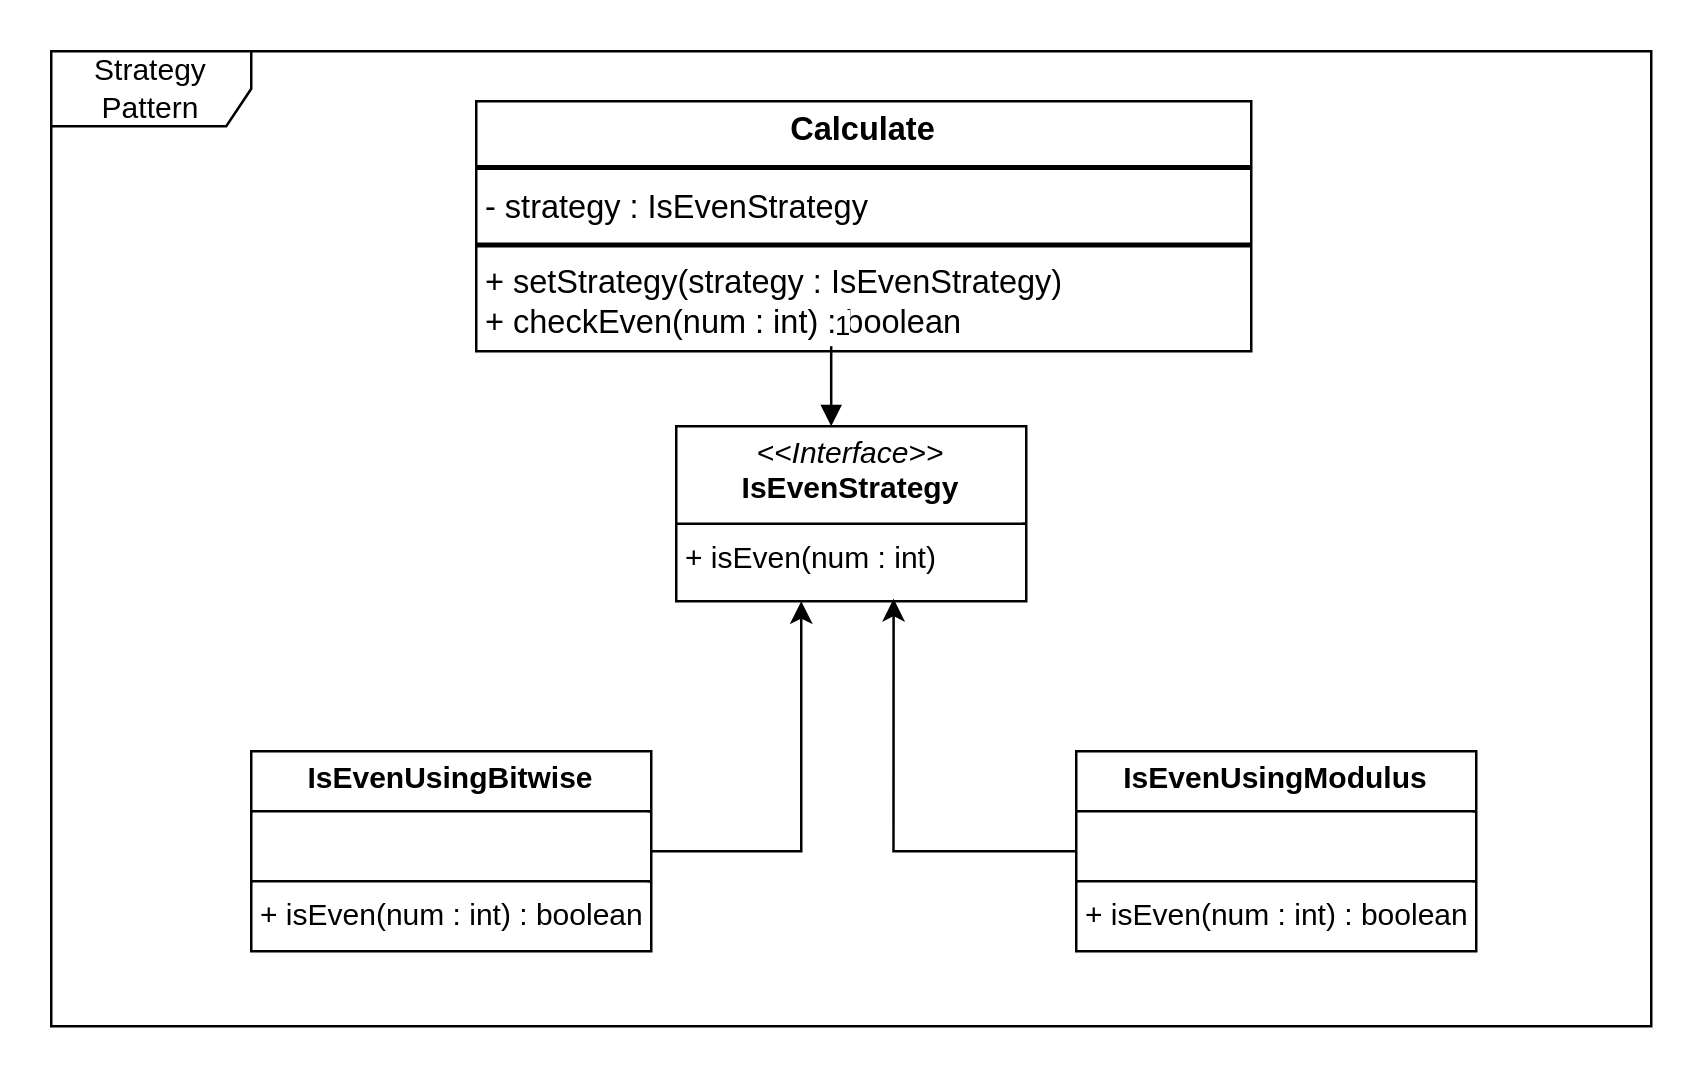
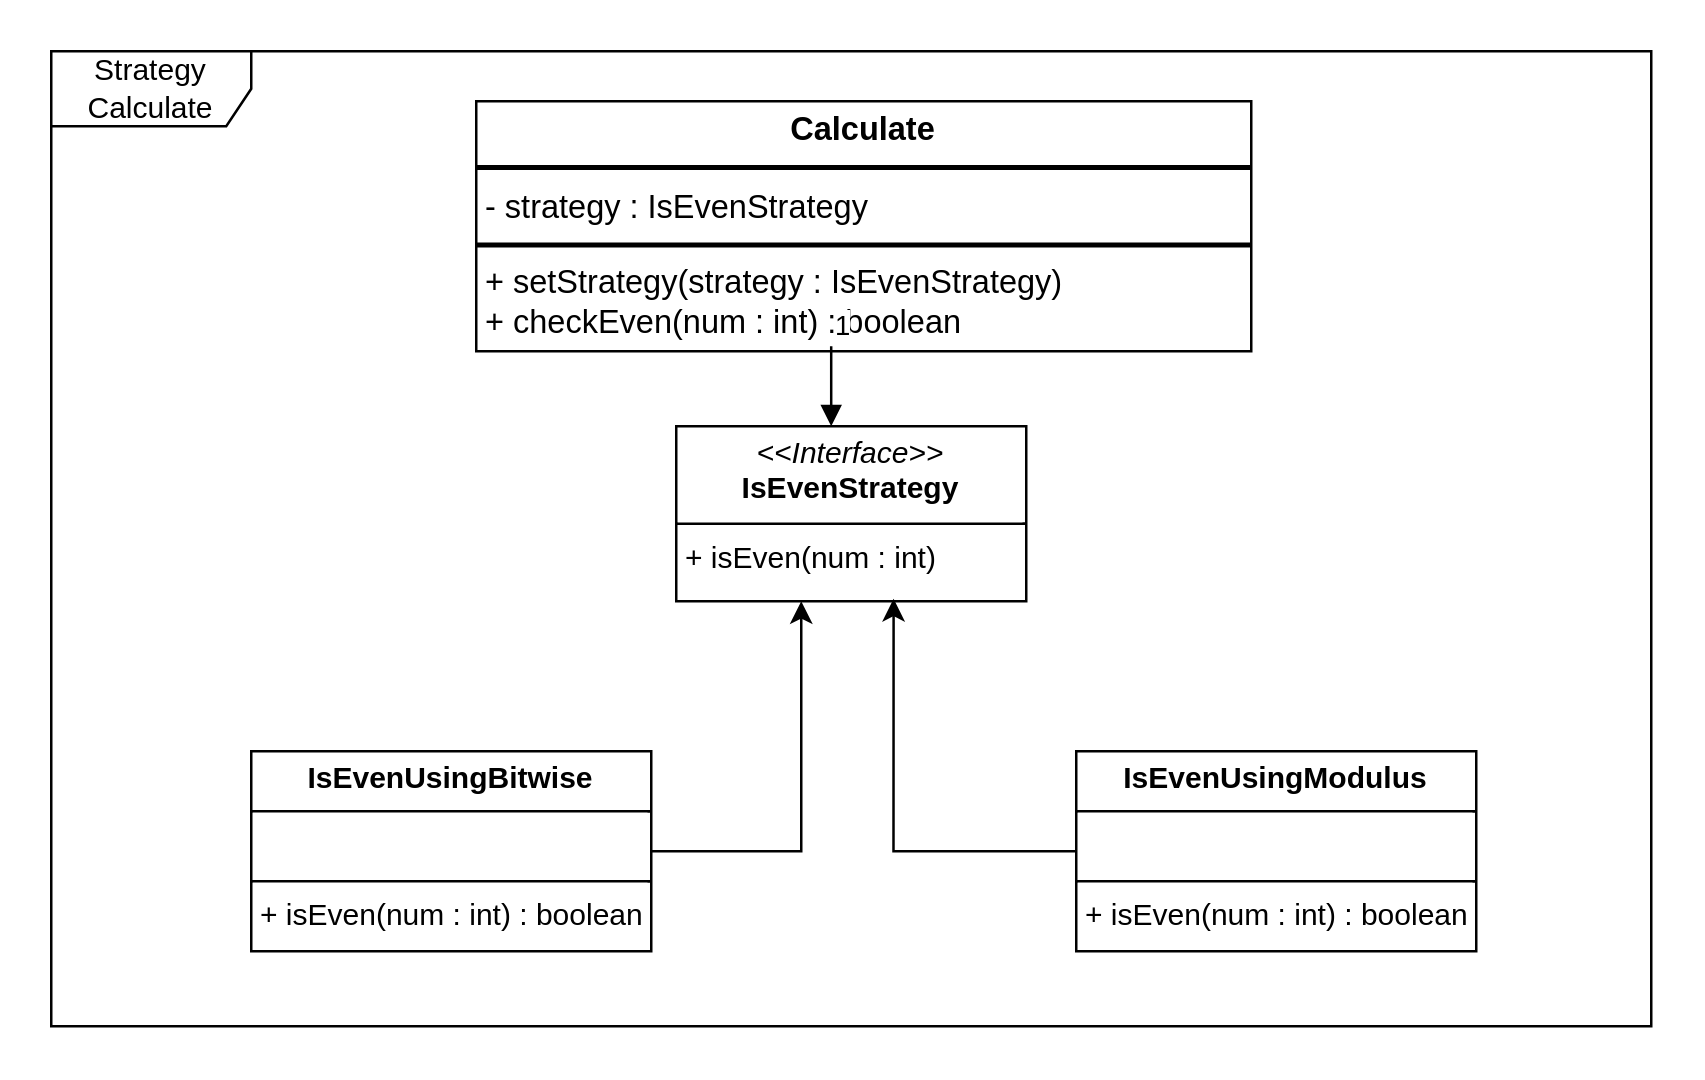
  <mxCell id="0" />
  <mxCell id="1" parent="0" />
  <mxCell id="2" value="&lt;p style=&quot;margin:0px;margin-top:4px;text-align:center;&quot;&gt;&lt;b&gt;Calculate&lt;/b&gt;&lt;/p&gt;&lt;hr style=&quot;border-style:solid;&quot;&gt;&lt;p style=&quot;margin:0px;margin-left:4px;&quot;&gt;- strategy : IsEvenStrategy&lt;/p&gt;&lt;hr style=&quot;border-style:solid;&quot;&gt;&lt;p style=&quot;margin:0px;margin-left:4px;&quot;&gt;+ setStrategy(strategy : IsEvenStrategy)&lt;/p&gt;&lt;p style=&quot;margin:0px;margin-left:4px;&quot;&gt;+ checkEven(num : int) : boolean&lt;/p&gt;" style="verticalAlign=top;align=left;overflow=fill;html=1;whiteSpace=wrap;fontSize=13;" vertex="1" parent="1"><mxGeometry x="190" y="40" width="310" height="100" as="geometry" /></mxCell>
  <mxCell id="3" value="&lt;p style=&quot;margin:0px;margin-top:4px;text-align:center;&quot;&gt;&lt;i&gt;&amp;lt;&amp;lt;Interface&amp;gt;&amp;gt;&lt;/i&gt;&lt;br&gt;&lt;b&gt;IsEvenStrategy&lt;/b&gt;&lt;/p&gt;&lt;hr size=&quot;1&quot; style=&quot;border-style:solid;&quot;&gt;&lt;p style=&quot;margin:0px;margin-left:4px;&quot;&gt;&lt;span style=&quot;background-color: transparent; color: light-dark(rgb(0, 0, 0), rgb(255, 255, 255));&quot;&gt;+ isEven(num : int)&lt;/span&gt;&lt;br&gt;&lt;/p&gt;" style="verticalAlign=top;align=left;overflow=fill;html=1;whiteSpace=wrap;" vertex="1" parent="1"><mxGeometry x="270" y="170" width="140" height="70" as="geometry" /></mxCell>
  <mxCell id="4" value="" style="endArrow=block;endFill=1;html=1;edgeStyle=orthogonalEdgeStyle;align=left;verticalAlign=top;rounded=0;exitX=0.458;exitY=0.98;exitDx=0;exitDy=0;exitPerimeter=0;" edge="1" parent="1" source="2" target="3"><mxGeometry x="-1" relative="1" as="geometry"><mxPoint x="290" y="390" as="sourcePoint" /><mxPoint x="332" y="240" as="targetPoint" /><Array as="points"><mxPoint x="332" y="180" /><mxPoint x="332" y="180" /></Array></mxGeometry></mxCell>
  <mxCell id="5" value="1" style="edgeLabel;resizable=0;html=1;align=left;verticalAlign=bottom;" connectable="0" vertex="1" parent="4"><mxGeometry x="-1" relative="1" as="geometry" /></mxCell>
  <mxCell id="6" style="edgeStyle=orthogonalEdgeStyle;rounded=0;orthogonalLoop=1;jettySize=auto;html=1;" edge="1" parent="1" source="7" target="3"><mxGeometry relative="1" as="geometry"><Array as="points"><mxPoint x="320" y="340" /></Array></mxGeometry></mxCell>
  <mxCell id="7" value="&lt;p style=&quot;margin:0px;margin-top:4px;text-align:center;&quot;&gt;&lt;b&gt;IsEvenUsingBitwise&lt;/b&gt;&lt;/p&gt;&lt;hr size=&quot;1&quot; style=&quot;border-style:solid;&quot;&gt;&lt;p style=&quot;margin:0px;margin-left:4px;&quot;&gt;&lt;br&gt;&lt;/p&gt;&lt;hr size=&quot;1&quot; style=&quot;border-style:solid;&quot;&gt;&lt;p style=&quot;margin:0px;margin-left:4px;&quot;&gt;+ isEven(num : int) : boolean&lt;br&gt;&lt;/p&gt;" style="verticalAlign=top;align=left;overflow=fill;html=1;whiteSpace=wrap;" vertex="1" parent="1"><mxGeometry x="100" y="300" width="160" height="80" as="geometry" /></mxCell>
  <mxCell id="8" value="&lt;p style=&quot;margin:0px;margin-top:4px;text-align:center;&quot;&gt;&lt;b&gt;IsEvenUsingModulus&lt;/b&gt;&lt;/p&gt;&lt;hr size=&quot;1&quot; style=&quot;border-style:solid;&quot;&gt;&lt;p style=&quot;margin:0px;margin-left:4px;&quot;&gt;&lt;br&gt;&lt;/p&gt;&lt;hr size=&quot;1&quot; style=&quot;border-style:solid;&quot;&gt;&lt;p style=&quot;margin:0px;margin-left:4px;&quot;&gt;+ isEven(num : int) : boolean&lt;br&gt;&lt;/p&gt;" style="verticalAlign=top;align=left;overflow=fill;html=1;whiteSpace=wrap;" vertex="1" parent="1"><mxGeometry x="430" y="300" width="160" height="80" as="geometry" /></mxCell>
  <mxCell id="9" style="edgeStyle=orthogonalEdgeStyle;rounded=0;orthogonalLoop=1;jettySize=auto;html=1;entryX=0.621;entryY=0.986;entryDx=0;entryDy=0;entryPerimeter=0;" edge="1" parent="1" source="8" target="3"><mxGeometry relative="1" as="geometry" /></mxCell>
- <mxCell id="10" value="Strategy Pattern" style="shape=umlFrame;whiteSpace=wrap;html=1;pointerEvents=0;width=80;height=30;" vertex="1" parent="1"><mxGeometry x="20" width="640" height="390" as="geometry" y="20" /></mxCell>
+ <mxCell id="10" value="Strategy Calculate" style="shape=umlFrame;whiteSpace=wrap;html=1;pointerEvents=0;width=80;height=30;" vertex="1" parent="1"><mxGeometry x="20" width="640" height="390" as="geometry" y="20" /></mxCell>
